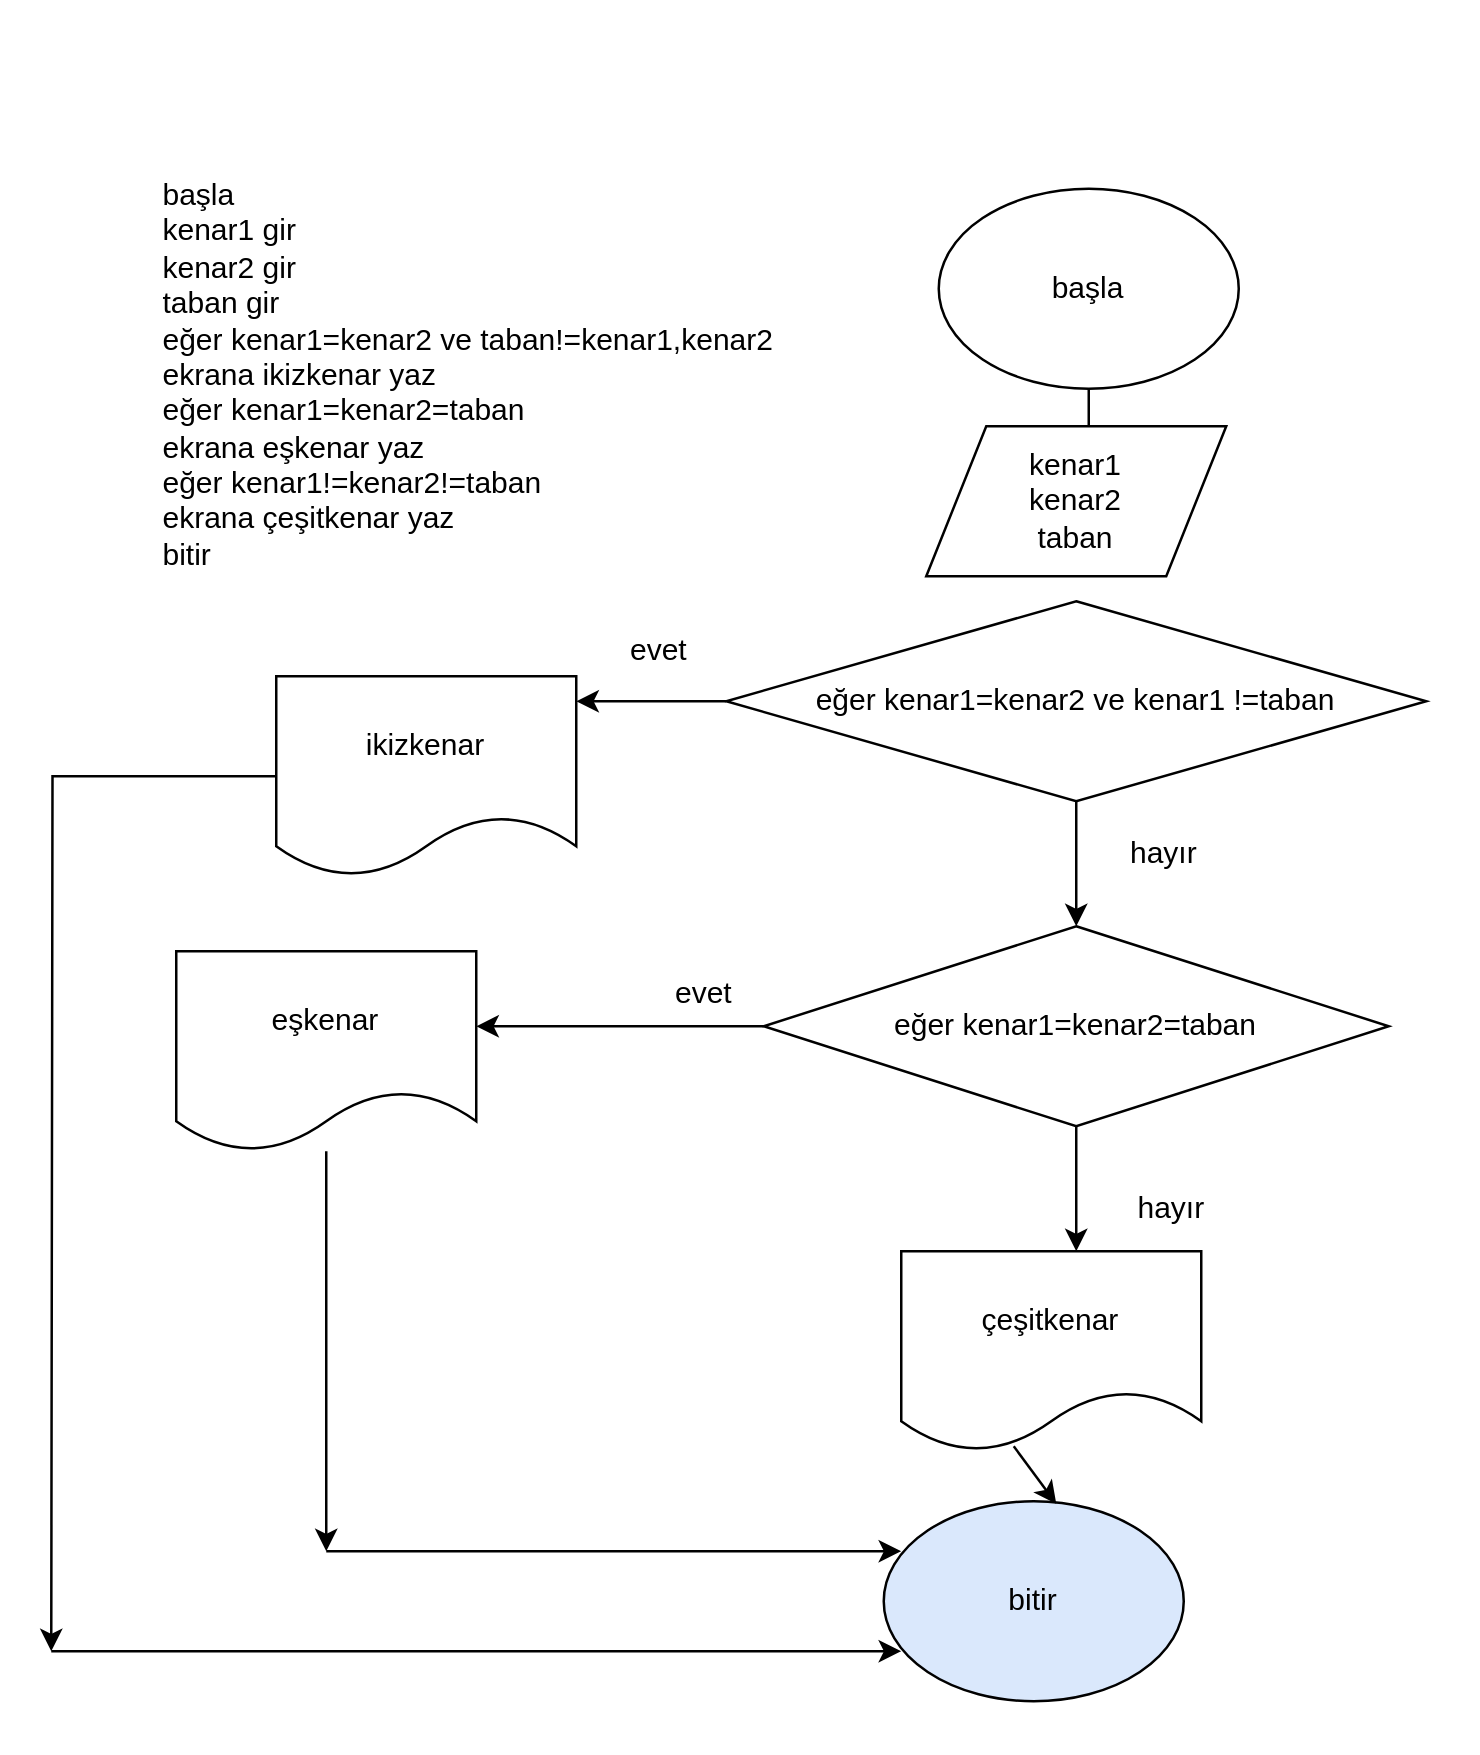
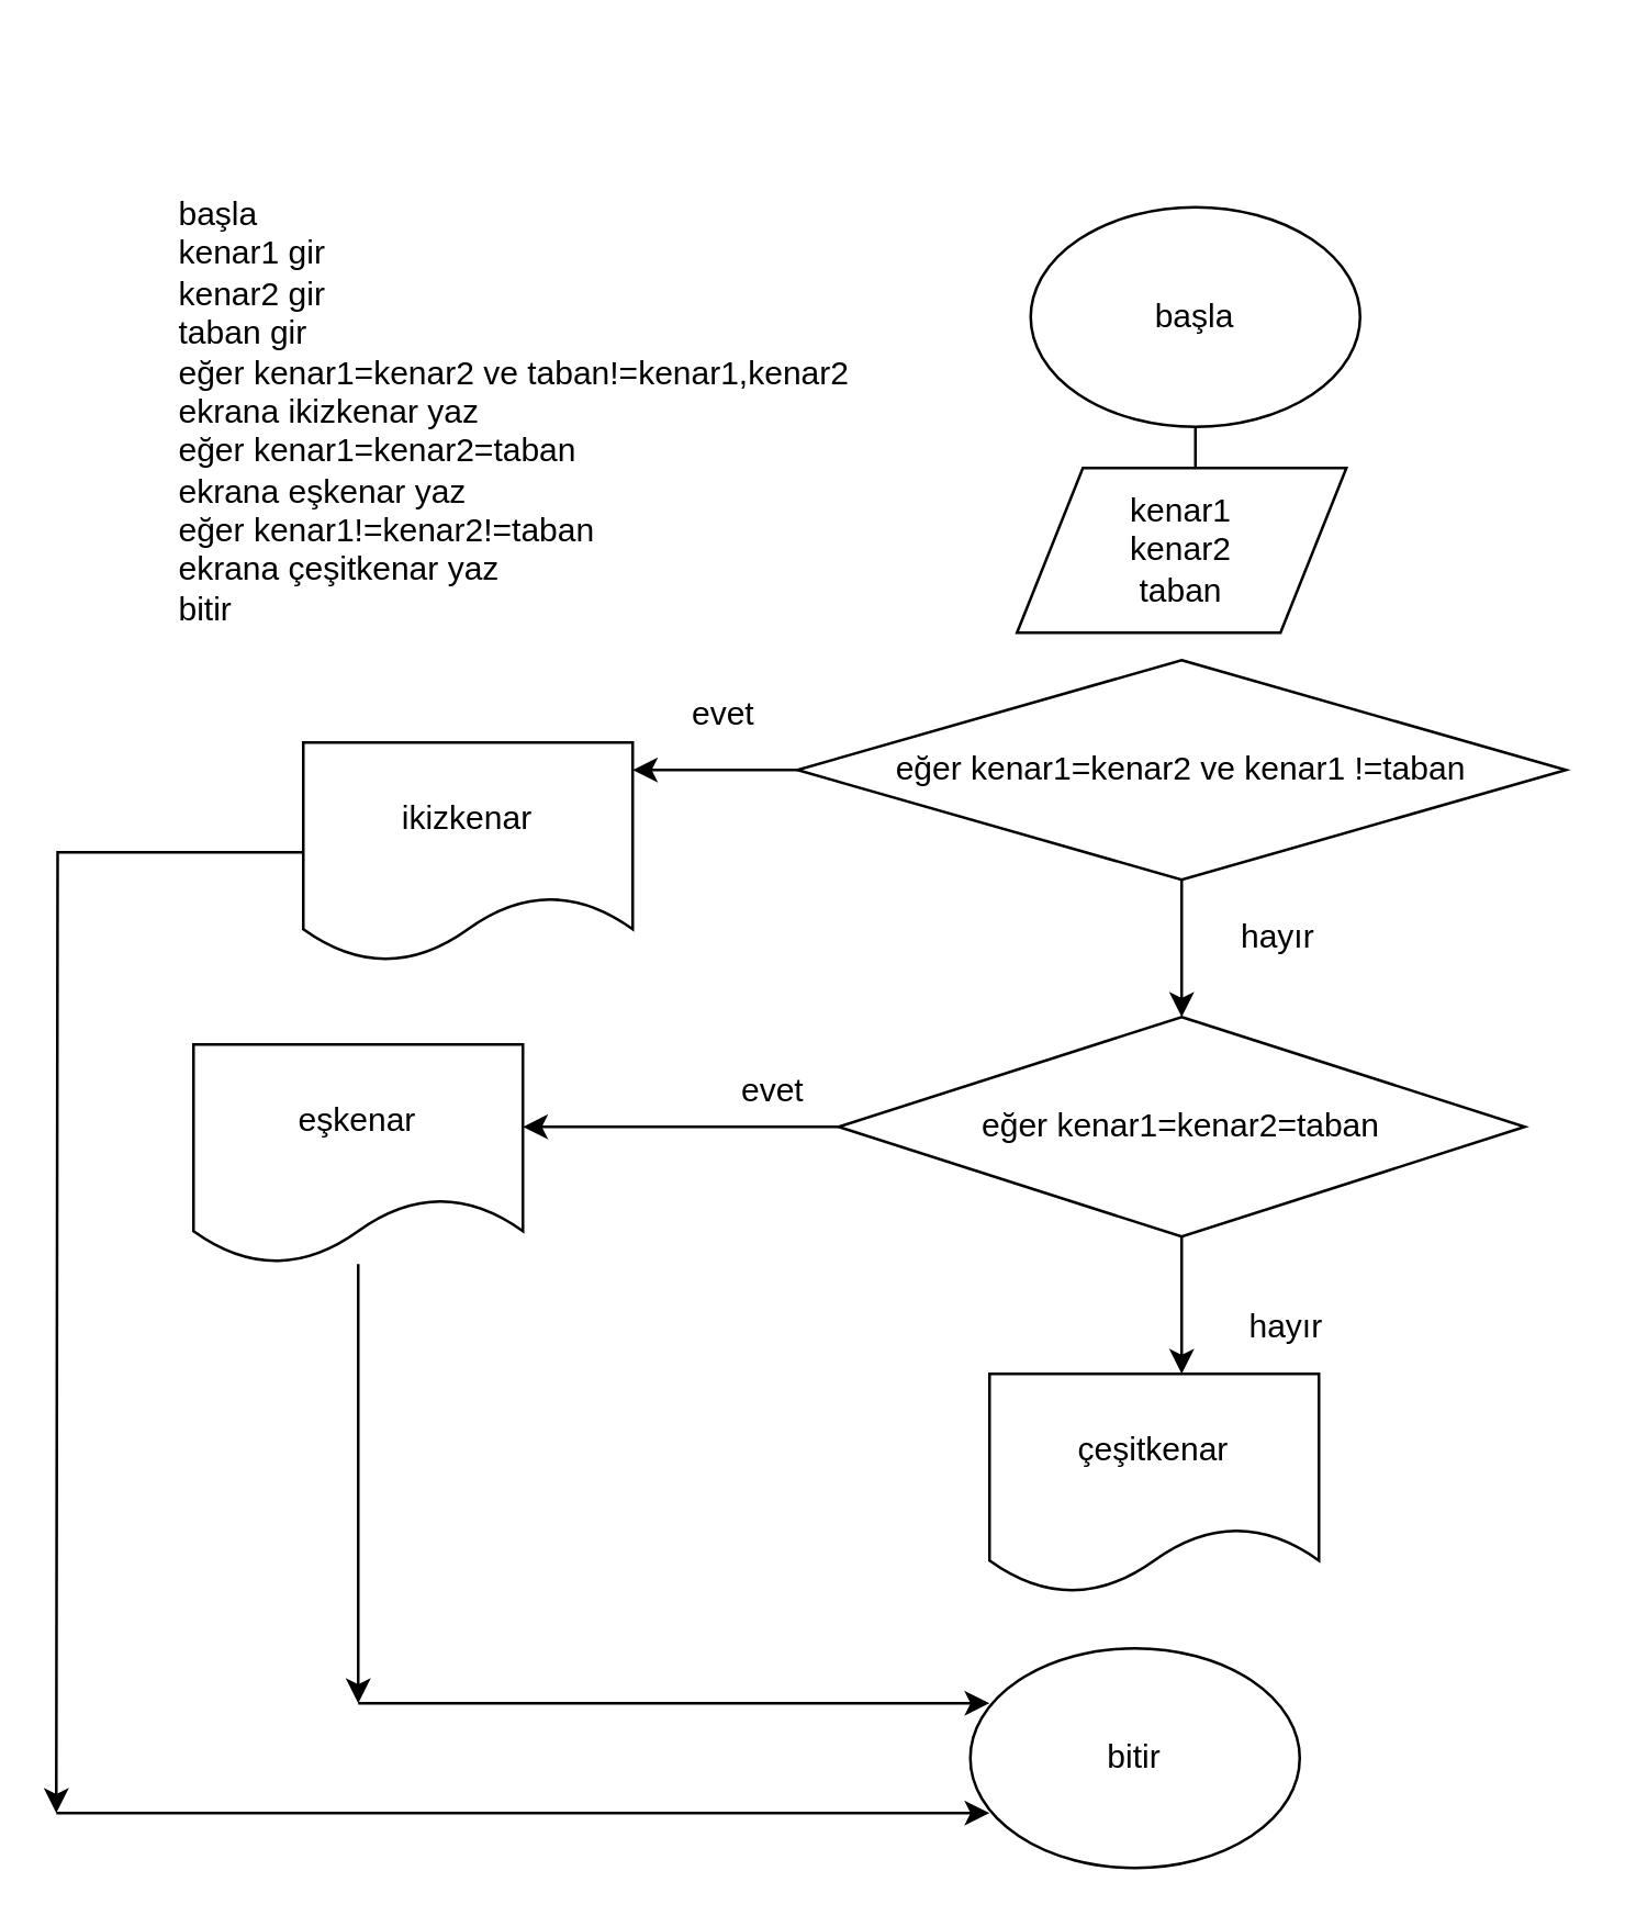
  <mxCell id="0" />
  <mxCell id="1" parent="0" />
  <mxCell id="2" value="&lt;h1&gt;&lt;br&gt;&lt;/h1&gt;&lt;div&gt;başla&lt;/div&gt;&lt;div&gt;kenar1 gir&lt;/div&gt;&lt;div&gt;kenar2 gir&lt;/div&gt;&lt;div&gt;taban gir&lt;/div&gt;&lt;div&gt;eğer kenar1=kenar2 ve taban!=kenar1,kenar2&lt;/div&gt;&lt;div&gt;ekrana ikizkenar yaz&lt;/div&gt;&lt;div&gt;eğer kenar1=kenar2=taban&lt;/div&gt;&lt;div&gt;ekrana eşkenar yaz&lt;/div&gt;&lt;div&gt;eğer kenar1!=kenar2!=taban&lt;/div&gt;&lt;div&gt;ekrana çeşitkenar yaz&lt;/div&gt;&lt;div&gt;bitir&lt;/div&gt;" style="text;html=1;strokeColor=none;fillColor=none;spacing=5;spacingTop=-20;whiteSpace=wrap;overflow=hidden;rounded=0;" vertex="1" parent="1"><mxGeometry x="60" y="20" width="260" height="220" as="geometry" /></mxCell>
  <mxCell id="3" style="edgeStyle=orthogonalEdgeStyle;rounded=0;orthogonalLoop=1;jettySize=auto;html=1;" edge="1" parent="1" source="4" target="5"><mxGeometry relative="1" as="geometry" /></mxCell>
  <mxCell id="4" value="başla" style="ellipse;whiteSpace=wrap;html=1;" vertex="1" parent="1"><mxGeometry x="375" y="75" width="120" height="80" as="geometry" /></mxCell>
  <mxCell id="5" value="kenar1&lt;br&gt;kenar2&lt;br&gt;taban" style="shape=parallelogram;perimeter=parallelogramPerimeter;whiteSpace=wrap;html=1;" vertex="1" parent="1"><mxGeometry x="370" y="170" width="120" height="60" as="geometry" /></mxCell>
  <mxCell id="6" style="edgeStyle=orthogonalEdgeStyle;rounded=0;orthogonalLoop=1;jettySize=auto;html=1;exitX=0;exitY=0.5;exitDx=0;exitDy=0;" edge="1" parent="1" source="8"><mxGeometry relative="1" as="geometry"><mxPoint x="230" y="280" as="targetPoint" /></mxGeometry></mxCell>
  <mxCell id="7" style="edgeStyle=orthogonalEdgeStyle;rounded=0;orthogonalLoop=1;jettySize=auto;html=1;exitX=0.5;exitY=1;exitDx=0;exitDy=0;" edge="1" parent="1" source="8"><mxGeometry relative="1" as="geometry"><mxPoint x="430" y="370" as="targetPoint" /></mxGeometry></mxCell>
  <mxCell id="8" value="eğer kenar1=kenar2 ve kenar1 !=taban" style="rhombus;whiteSpace=wrap;html=1;" vertex="1" parent="1"><mxGeometry x="290" y="240" width="280" height="80" as="geometry" /></mxCell>
  <mxCell id="9" style="edgeStyle=orthogonalEdgeStyle;rounded=0;orthogonalLoop=1;jettySize=auto;html=1;" edge="1" parent="1" source="10"><mxGeometry relative="1" as="geometry"><mxPoint x="20" y="660" as="targetPoint" /></mxGeometry></mxCell>
  <mxCell id="10" value="ikizkenar" style="shape=document;whiteSpace=wrap;html=1;boundedLbl=1;" vertex="1" parent="1"><mxGeometry x="110" y="270" width="120" height="80" as="geometry" /></mxCell>
  <mxCell id="11" value="evet" style="text;html=1;resizable=0;points=[];autosize=1;align=left;verticalAlign=top;spacingTop=-4;" vertex="1" parent="1"><mxGeometry x="250" y="250" width="40" height="20" as="geometry" /></mxCell>
  <mxCell id="12" value="hayır" style="text;html=1;resizable=0;points=[];autosize=1;align=left;verticalAlign=top;spacingTop=-4;" vertex="1" parent="1"><mxGeometry x="450" y="331" width="40" height="20" as="geometry" /></mxCell>
  <mxCell id="13" style="edgeStyle=orthogonalEdgeStyle;rounded=0;orthogonalLoop=1;jettySize=auto;html=1;exitX=0;exitY=0.5;exitDx=0;exitDy=0;" edge="1" parent="1" source="15"><mxGeometry relative="1" as="geometry"><mxPoint x="190" y="410" as="targetPoint" /></mxGeometry></mxCell>
  <mxCell id="14" style="edgeStyle=orthogonalEdgeStyle;rounded=0;orthogonalLoop=1;jettySize=auto;html=1;exitX=0.5;exitY=1;exitDx=0;exitDy=0;" edge="1" parent="1" source="15"><mxGeometry relative="1" as="geometry"><mxPoint x="430" y="500" as="targetPoint" /></mxGeometry></mxCell>
  <mxCell id="15" value="eğer kenar1=kenar2=taban" style="rhombus;whiteSpace=wrap;html=1;" vertex="1" parent="1"><mxGeometry x="305" y="370" width="250" height="80" as="geometry" /></mxCell>
  <mxCell id="16" style="edgeStyle=orthogonalEdgeStyle;rounded=0;orthogonalLoop=1;jettySize=auto;html=1;" edge="1" parent="1" source="17"><mxGeometry relative="1" as="geometry"><mxPoint x="130" y="620" as="targetPoint" /></mxGeometry></mxCell>
  <mxCell id="17" value="eşkenar" style="shape=document;whiteSpace=wrap;html=1;boundedLbl=1;" vertex="1" parent="1"><mxGeometry x="70" y="380" width="120" height="80" as="geometry" /></mxCell>
  <mxCell id="18" value="hayır" style="text;html=1;resizable=0;points=[];autosize=1;align=left;verticalAlign=top;spacingTop=-4;" vertex="1" parent="1"><mxGeometry x="453" y="473" width="40" height="20" as="geometry" /></mxCell>
  <mxCell id="19" value="çeşitkenar" style="shape=document;whiteSpace=wrap;html=1;boundedLbl=1;" vertex="1" parent="1"><mxGeometry x="360" y="500" width="120" height="80" as="geometry" /></mxCell>
  <mxCell id="20" value="" style="endArrow=classic;html=1;" edge="1" parent="1"><mxGeometry width="50" height="50" relative="1" as="geometry"><mxPoint x="20" y="660" as="sourcePoint" /><mxPoint x="360" y="660" as="targetPoint" /></mxGeometry></mxCell>
  <mxCell id="21" value="" style="endArrow=classic;html=1;" edge="1" parent="1"><mxGeometry width="50" height="50" relative="1" as="geometry"><mxPoint x="130" y="620" as="sourcePoint" /><mxPoint x="360" y="620" as="targetPoint" /></mxGeometry></mxCell>
- <mxCell id="22" value="bitir" style="ellipse;whiteSpace=wrap;html=1;fillColor=#dae8fc;" vertex="1" parent="1"><mxGeometry x="353" y="600" width="120" height="80" as="geometry" /></mxCell>
+ <mxCell id="22" value="bitir" style="ellipse;whiteSpace=wrap;html=1;" vertex="1" parent="1"><mxGeometry x="353" y="600" width="120" height="80" as="geometry" /></mxCell>
  <mxCell id="23" value="" style="endArrow=classic;html=1;" edge="1" parent="1" source="19"><mxGeometry width="50" height="50" relative="1" as="geometry"><mxPoint x="430" y="620" as="sourcePoint" /><mxPoint x="480" y="570" as="targetPoint" /></mxGeometry></mxCell>
- <mxCell id="24" value="" style="endArrow=classic;html=1;exitX=0.375;exitY=0.975;exitDx=0;exitDy=0;exitPerimeter=0;entryX=0.575;entryY=0.013;entryDx=0;entryDy=0;entryPerimeter=0;" edge="1" parent="1" source="19" target="22"><mxGeometry width="50" height="50" relative="1" as="geometry"><mxPoint x="410" y="620" as="sourcePoint" /><mxPoint x="460" y="570" as="targetPoint" /></mxGeometry></mxCell>
  <mxCell id="25" value="evet" style="text;html=1;resizable=0;points=[];autosize=1;align=left;verticalAlign=top;spacingTop=-4;" vertex="1" parent="1"><mxGeometry x="268" y="387" width="40" height="20" as="geometry" /></mxCell>
